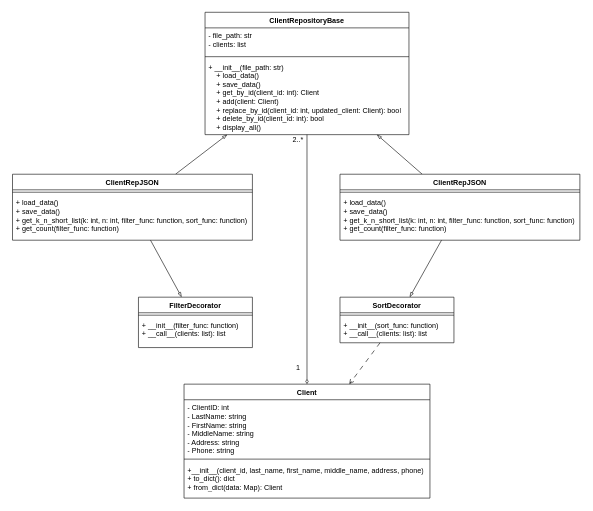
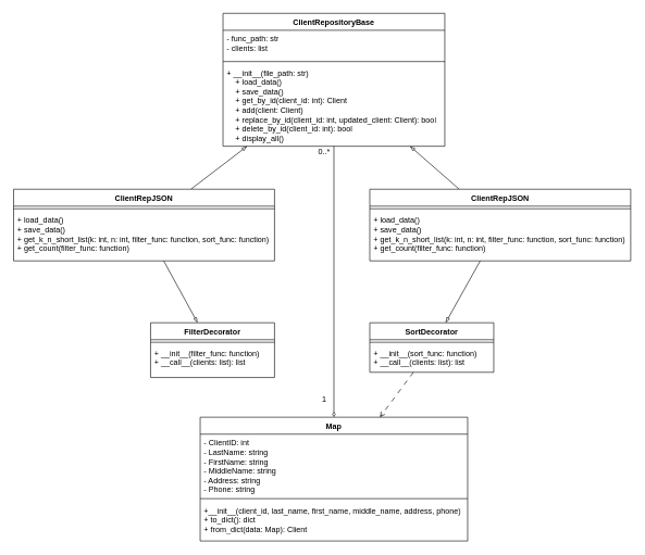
  <mxCell id="0" />
  <mxCell id="1" parent="0" />
- <mxCell id="2" value="Client" style="swimlane;fontStyle=1;align=center;verticalAlign=top;childLayout=stackLayout;horizontal=1;startSize=26;horizontalStack=0;resizeParent=1;resizeParentMax=0;resizeLast=0;collapsible=1;marginBottom=0;whiteSpace=wrap;html=1;" parent="1" vertex="1"><mxGeometry x="306" y="640" width="410" height="190" as="geometry" /></mxCell>
+ <mxCell id="2" value="Map" style="swimlane;fontStyle=1;align=center;verticalAlign=top;childLayout=stackLayout;horizontal=1;startSize=26;horizontalStack=0;resizeParent=1;resizeParentMax=0;resizeLast=0;collapsible=1;marginBottom=0;whiteSpace=wrap;html=1;" parent="1" vertex="1"><mxGeometry x="306" y="640" width="410" height="190" as="geometry" /></mxCell>
  <mxCell id="3" value="&lt;div&gt;- ClientID: int&lt;/div&gt;&lt;div&gt;- LastName: string&lt;/div&gt;&lt;div&gt;- FirstName: str&lt;span style=&quot;background-color: initial;&quot;&gt;ing&lt;/span&gt;&lt;/div&gt;&lt;div&gt;- MiddleName: str&lt;span style=&quot;background-color: initial;&quot;&gt;ing&lt;/span&gt;&lt;/div&gt;&lt;div&gt;&lt;span style=&quot;background-color: initial;&quot;&gt;- Address: str&lt;/span&gt;&lt;span style=&quot;background-color: initial;&quot;&gt;ing&lt;/span&gt;&lt;/div&gt;&lt;div&gt;- Phone: str&lt;span style=&quot;background-color: initial;&quot;&gt;ing&lt;/span&gt;&lt;/div&gt;" style="text;strokeColor=none;fillColor=none;align=left;verticalAlign=top;spacingLeft=4;spacingRight=4;overflow=hidden;rotatable=0;points=[[0,0.5],[1,0.5]];portConstraint=eastwest;whiteSpace=wrap;html=1;" parent="2" vertex="1"><mxGeometry y="26" width="410" height="94" as="geometry" /></mxCell>
  <mxCell id="4" value="" style="line;strokeWidth=1;fillColor=none;align=left;verticalAlign=middle;spacingTop=-1;spacingLeft=3;spacingRight=3;rotatable=0;labelPosition=right;points=[];portConstraint=eastwest;strokeColor=inherit;" parent="2" vertex="1"><mxGeometry y="120" width="410" height="10" as="geometry" /></mxCell>
  <mxCell id="5" value="&lt;div&gt;+__init__(client_id, last_name, first_name, middle_name, address, phone)&lt;/div&gt;&lt;div&gt;+ to_dict(): dict&lt;div&gt;+ from_dict(data: Map):&amp;nbsp;&lt;span style=&quot;background-color: initial;&quot;&gt;Client&lt;/span&gt;&lt;/div&gt;&lt;/div&gt;" style="text;strokeColor=none;fillColor=none;align=left;verticalAlign=top;spacingLeft=4;spacingRight=4;overflow=hidden;rotatable=0;points=[[0,0.5],[1,0.5]];portConstraint=eastwest;whiteSpace=wrap;html=1;" parent="2" vertex="1"><mxGeometry y="130" width="410" height="60" as="geometry" /></mxCell>
  <mxCell id="6" style="rounded=0;orthogonalLoop=1;jettySize=auto;html=1;endArrow=blockThin;endFill=0;" edge="1" parent="1" source="8" target="12"><mxGeometry relative="1" as="geometry" /></mxCell>
  <mxCell id="7" style="rounded=0;orthogonalLoop=1;jettySize=auto;html=1;endArrow=blockThin;endFill=0;" edge="1" parent="1" source="8" target="16"><mxGeometry relative="1" as="geometry" /></mxCell>
  <mxCell id="8" value="ClientRepJSON" style="swimlane;fontStyle=1;align=center;verticalAlign=top;childLayout=stackLayout;horizontal=1;startSize=26;horizontalStack=0;resizeParent=1;resizeParentMax=0;resizeLast=0;collapsible=1;marginBottom=0;whiteSpace=wrap;html=1;" vertex="1" parent="1"><mxGeometry x="20" y="290" width="400" height="110" as="geometry" /></mxCell>
  <mxCell id="9" value="" style="line;strokeWidth=1;fillColor=none;align=left;verticalAlign=middle;spacingTop=-1;spacingLeft=3;spacingRight=3;rotatable=0;labelPosition=right;points=[];portConstraint=eastwest;strokeColor=inherit;" vertex="1" parent="8"><mxGeometry y="26" width="400" height="8" as="geometry" /></mxCell>
  <mxCell id="10" value="&lt;div&gt;&lt;div&gt;+ load_data()&lt;/div&gt;&lt;div&gt;+ save_data()&lt;/div&gt;&lt;/div&gt;&lt;div&gt;+ get_k_n_short_list(k: int, n: int, filter_func: function, sort_func: function)&lt;/div&gt;&lt;div&gt;+ get_count(filter_func: function)&lt;/div&gt;" style="text;strokeColor=none;fillColor=none;align=left;verticalAlign=top;spacingLeft=4;spacingRight=4;overflow=hidden;rotatable=0;points=[[0,0.5],[1,0.5]];portConstraint=eastwest;whiteSpace=wrap;html=1;" vertex="1" parent="8"><mxGeometry y="34" width="400" height="76" as="geometry" /></mxCell>
  <mxCell id="11" style="edgeStyle=orthogonalEdgeStyle;rounded=0;orthogonalLoop=1;jettySize=auto;html=1;endArrow=diamondThin;endFill=0;" edge="1" parent="1" source="12" target="2"><mxGeometry relative="1" as="geometry" /></mxCell>
  <mxCell id="12" value="ClientRepositoryBase" style="swimlane;fontStyle=1;align=center;verticalAlign=top;childLayout=stackLayout;horizontal=1;startSize=26;horizontalStack=0;resizeParent=1;resizeParentMax=0;resizeLast=0;collapsible=1;marginBottom=0;whiteSpace=wrap;html=1;" vertex="1" parent="1"><mxGeometry x="341" y="20" width="340" height="204" as="geometry" /></mxCell>
- <mxCell id="13" value="&lt;div&gt;- file_path: str&lt;/div&gt;&lt;div&gt;&lt;span style=&quot;background-color: initial;&quot;&gt;- clients: list&lt;/span&gt;&lt;/div&gt;" style="text;strokeColor=none;fillColor=none;align=left;verticalAlign=top;spacingLeft=4;spacingRight=4;overflow=hidden;rotatable=0;points=[[0,0.5],[1,0.5]];portConstraint=eastwest;whiteSpace=wrap;html=1;" vertex="1" parent="12"><mxGeometry y="26" width="340" height="44" as="geometry" /></mxCell>
+ <mxCell id="13" value="&lt;div&gt;- func_path: str&lt;/div&gt;&lt;div&gt;&lt;span style=&quot;background-color: initial;&quot;&gt;- clients: list&lt;/span&gt;&lt;/div&gt;" style="text;strokeColor=none;fillColor=none;align=left;verticalAlign=top;spacingLeft=4;spacingRight=4;overflow=hidden;rotatable=0;points=[[0,0.5],[1,0.5]];portConstraint=eastwest;whiteSpace=wrap;html=1;" vertex="1" parent="12"><mxGeometry y="26" width="340" height="44" as="geometry" /></mxCell>
  <mxCell id="14" value="" style="line;strokeWidth=1;fillColor=none;align=left;verticalAlign=middle;spacingTop=-1;spacingLeft=3;spacingRight=3;rotatable=0;labelPosition=right;points=[];portConstraint=eastwest;strokeColor=inherit;" vertex="1" parent="12"><mxGeometry y="70" width="340" height="8" as="geometry" /></mxCell>
  <mxCell id="15" value="&lt;div&gt;+ __init__(file_path: str)&lt;/div&gt;&lt;div&gt;&amp;nbsp; &amp;nbsp; + load_data()&lt;/div&gt;&lt;div&gt;&amp;nbsp; &amp;nbsp; + save_data()&lt;/div&gt;&lt;div&gt;&amp;nbsp; &amp;nbsp; + get_by_id(client_id: int): Client&lt;/div&gt;&lt;div&gt;&amp;nbsp; &amp;nbsp; + add(client: Client)&lt;/div&gt;&lt;div&gt;&amp;nbsp; &amp;nbsp; + replace_by_id(client_id: int, updated_client: Client): bool&lt;/div&gt;&lt;div&gt;&amp;nbsp; &amp;nbsp; + delete_by_id(client_id: int): bool&lt;/div&gt;&lt;div&gt;&amp;nbsp; &amp;nbsp; + display_all()&lt;/div&gt;" style="text;strokeColor=none;fillColor=none;align=left;verticalAlign=top;spacingLeft=4;spacingRight=4;overflow=hidden;rotatable=0;points=[[0,0.5],[1,0.5]];portConstraint=eastwest;whiteSpace=wrap;html=1;" vertex="1" parent="12"><mxGeometry y="78" width="340" height="126" as="geometry" /></mxCell>
  <mxCell id="16" value="FilterDecorator" style="swimlane;fontStyle=1;align=center;verticalAlign=top;childLayout=stackLayout;horizontal=1;startSize=26;horizontalStack=0;resizeParent=1;resizeParentMax=0;resizeLast=0;collapsible=1;marginBottom=0;whiteSpace=wrap;html=1;" vertex="1" parent="1"><mxGeometry x="230" y="495" width="190" height="84" as="geometry" /></mxCell>
  <mxCell id="17" value="" style="line;strokeWidth=1;fillColor=none;align=left;verticalAlign=middle;spacingTop=-1;spacingLeft=3;spacingRight=3;rotatable=0;labelPosition=right;points=[];portConstraint=eastwest;strokeColor=inherit;" vertex="1" parent="16"><mxGeometry y="26" width="190" height="8" as="geometry" /></mxCell>
  <mxCell id="18" value="&lt;div&gt;+ __init__(filter_func: function)&lt;/div&gt;&lt;div&gt;+ __call__(clients: list): list&lt;/div&gt;" style="text;strokeColor=none;fillColor=none;align=left;verticalAlign=top;spacingLeft=4;spacingRight=4;overflow=hidden;rotatable=0;points=[[0,0.5],[1,0.5]];portConstraint=eastwest;whiteSpace=wrap;html=1;" vertex="1" parent="16"><mxGeometry y="34" width="190" height="50" as="geometry" /></mxCell>
  <mxCell id="19" style="rounded=0;orthogonalLoop=1;jettySize=auto;html=1;dashed=1;dashPattern=8 8;endArrow=open;" edge="1" parent="1" source="20" target="2"><mxGeometry relative="1" as="geometry" /></mxCell>
  <mxCell id="20" value="SortDecorator" style="swimlane;fontStyle=1;align=center;verticalAlign=top;childLayout=stackLayout;horizontal=1;startSize=26;horizontalStack=0;resizeParent=1;resizeParentMax=0;resizeLast=0;collapsible=1;marginBottom=0;whiteSpace=wrap;html=1;" vertex="1" parent="1"><mxGeometry x="566" y="495" width="190" height="76" as="geometry" /></mxCell>
  <mxCell id="21" value="" style="line;strokeWidth=1;fillColor=none;align=left;verticalAlign=middle;spacingTop=-1;spacingLeft=3;spacingRight=3;rotatable=0;labelPosition=right;points=[];portConstraint=eastwest;strokeColor=inherit;" vertex="1" parent="20"><mxGeometry y="26" width="190" height="8" as="geometry" /></mxCell>
  <mxCell id="22" value="&lt;div&gt;+ __init__(sort_func: function)&lt;/div&gt;&lt;div&gt;+ __call__(clients: list): list&lt;/div&gt;" style="text;strokeColor=none;fillColor=none;align=left;verticalAlign=top;spacingLeft=4;spacingRight=4;overflow=hidden;rotatable=0;points=[[0,0.5],[1,0.5]];portConstraint=eastwest;whiteSpace=wrap;html=1;" vertex="1" parent="20"><mxGeometry y="34" width="190" height="42" as="geometry" /></mxCell>
  <mxCell id="23" style="rounded=0;orthogonalLoop=1;jettySize=auto;html=1;endArrow=blockThin;endFill=0;" edge="1" parent="1" source="25" target="12"><mxGeometry relative="1" as="geometry" /></mxCell>
  <mxCell id="24" style="rounded=0;orthogonalLoop=1;jettySize=auto;html=1;endArrow=blockThin;endFill=0;" edge="1" parent="1" source="25" target="20"><mxGeometry relative="1" as="geometry" /></mxCell>
  <mxCell id="25" value="ClientRepJSON" style="swimlane;fontStyle=1;align=center;verticalAlign=top;childLayout=stackLayout;horizontal=1;startSize=26;horizontalStack=0;resizeParent=1;resizeParentMax=0;resizeLast=0;collapsible=1;marginBottom=0;whiteSpace=wrap;html=1;" vertex="1" parent="1"><mxGeometry x="566" y="290" width="400" height="110" as="geometry" /></mxCell>
  <mxCell id="26" value="" style="line;strokeWidth=1;fillColor=none;align=left;verticalAlign=middle;spacingTop=-1;spacingLeft=3;spacingRight=3;rotatable=0;labelPosition=right;points=[];portConstraint=eastwest;strokeColor=inherit;" vertex="1" parent="25"><mxGeometry y="26" width="400" height="8" as="geometry" /></mxCell>
  <mxCell id="27" value="&lt;div&gt;+ load_data()&lt;/div&gt;&lt;div&gt;&lt;span style=&quot;background-color: initial;&quot;&gt;+ save_data()&lt;/span&gt;&lt;/div&gt;&lt;div&gt;+ get_k_n_short_list(k: int, n: int, filter_func: function, sort_func: function)&lt;/div&gt;&lt;div&gt;+ get_count(filter_func: function)&lt;/div&gt;" style="text;strokeColor=none;fillColor=none;align=left;verticalAlign=top;spacingLeft=4;spacingRight=4;overflow=hidden;rotatable=0;points=[[0,0.5],[1,0.5]];portConstraint=eastwest;whiteSpace=wrap;html=1;" vertex="1" parent="25"><mxGeometry y="34" width="400" height="76" as="geometry" /></mxCell>
  <mxCell id="28" value="1" style="text;html=1;align=center;verticalAlign=middle;resizable=0;points=[];autosize=1;strokeColor=none;fillColor=none;" vertex="1" parent="1"><mxGeometry x="481" y="598" width="30" height="30" as="geometry" /></mxCell>
- <mxCell id="29" value="2..*" style="text;html=1;align=center;verticalAlign=middle;resizable=0;points=[];autosize=1;strokeColor=none;fillColor=none;" vertex="1" parent="1"><mxGeometry x="476" y="218" width="40" height="30" as="geometry" /></mxCell>
+ <mxCell id="29" value="0..*" style="text;html=1;align=center;verticalAlign=middle;resizable=0;points=[];autosize=1;strokeColor=none;fillColor=none;" vertex="1" parent="1"><mxGeometry x="476" y="218" width="40" height="30" as="geometry" /></mxCell>
